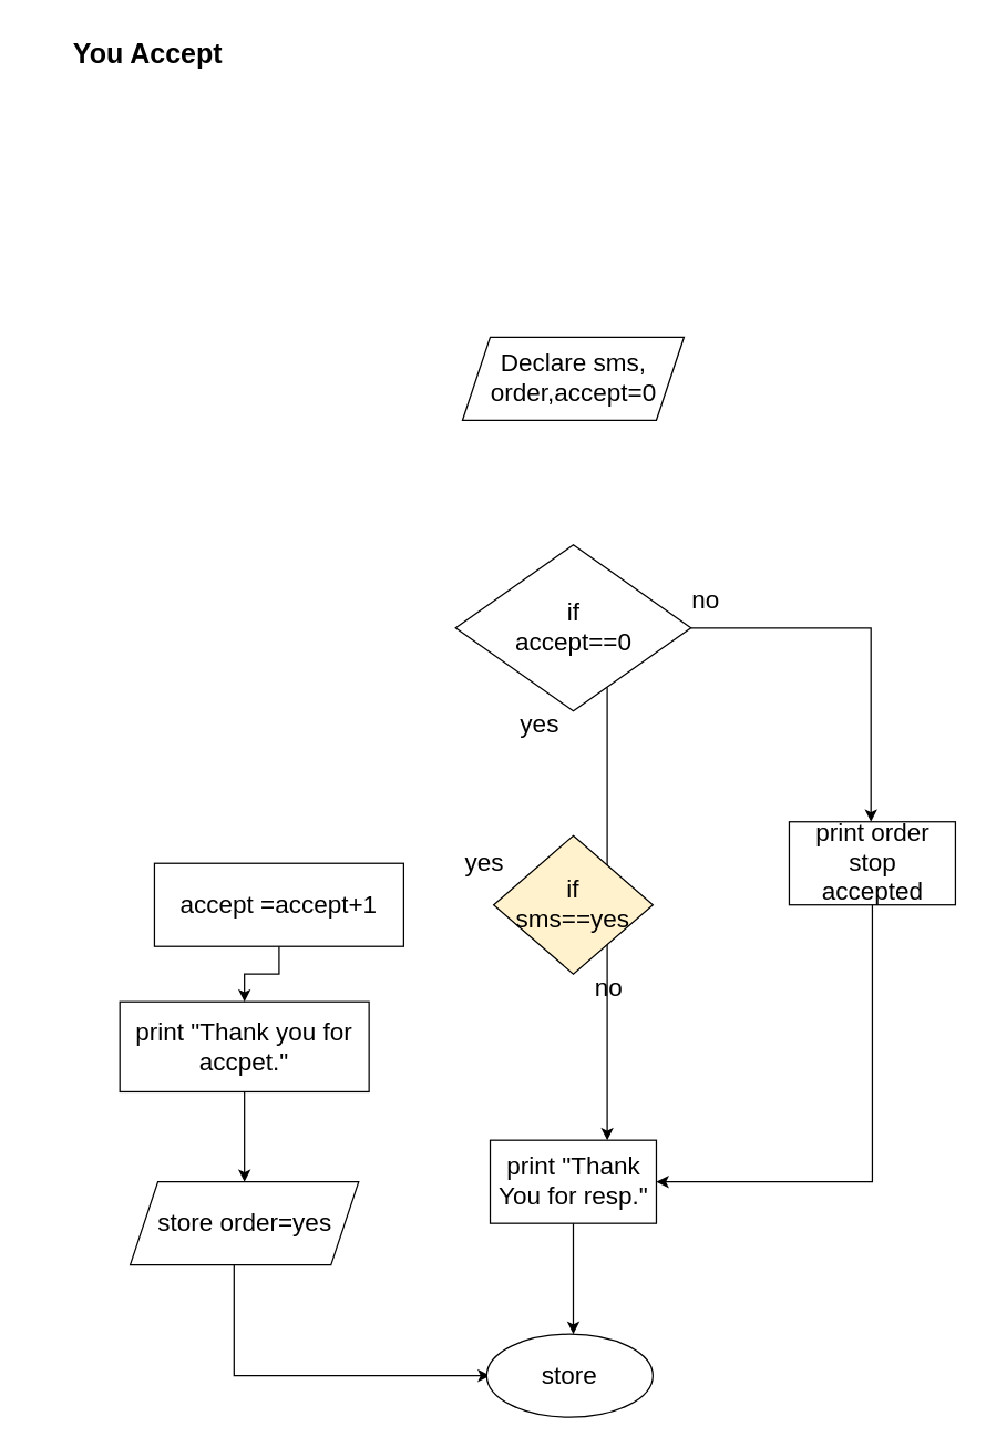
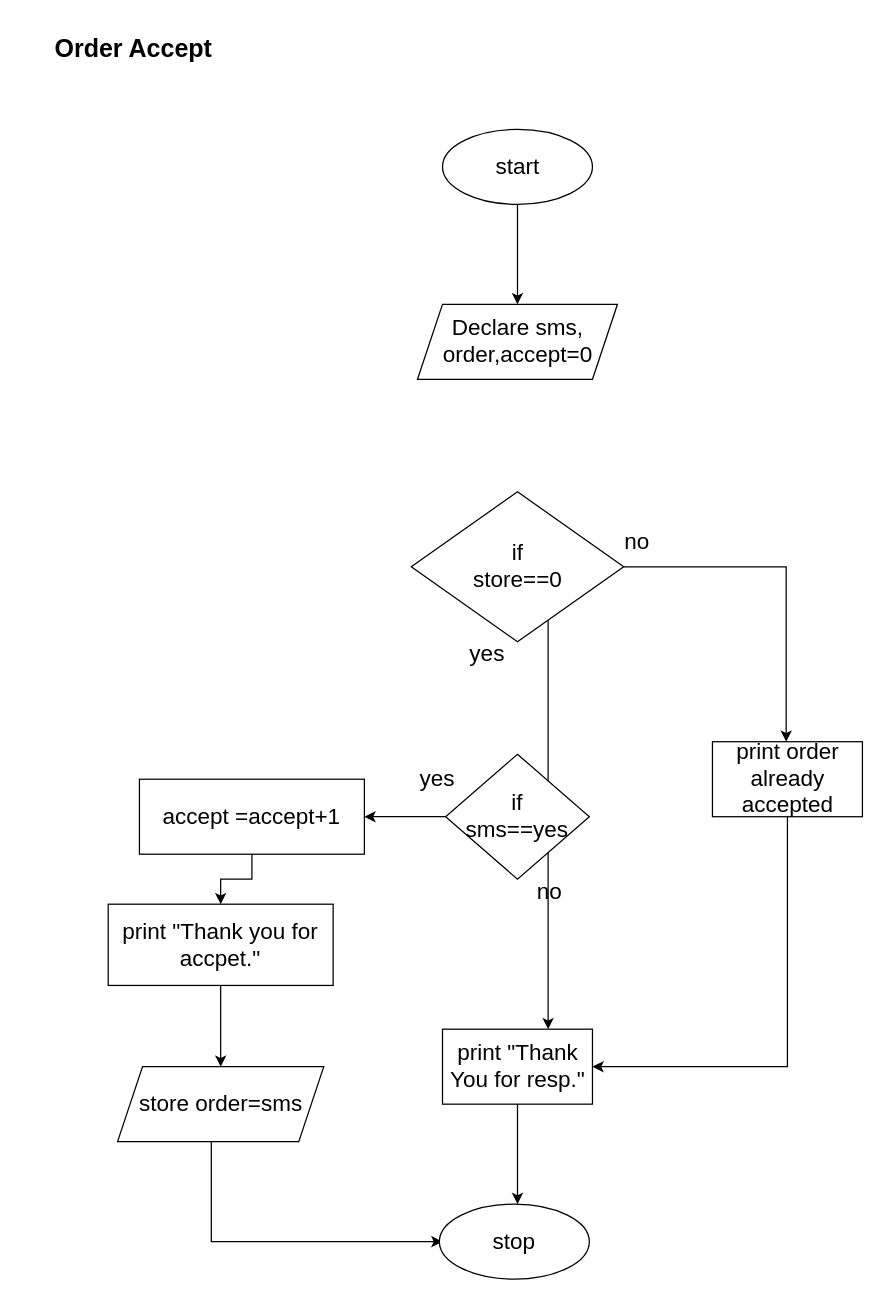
  <mxCell id="0" />
  <mxCell id="1" parent="0" />
+ <mxCell id="2" value="" style="edgeStyle=orthogonalEdgeStyle;rounded=0;orthogonalLoop=1;jettySize=auto;html=1;fontSize=18;align=center;" parent="1" source="3" target="4" edge="1"><mxGeometry relative="1" as="geometry" /></mxCell>
+ <mxCell id="3" value="start" style="ellipse;whiteSpace=wrap;html=1;fontSize=18;align=center;" parent="1" vertex="1"><mxGeometry x="353.5" y="103" width="120" height="60" as="geometry" /></mxCell>
  <mxCell id="4" value="Declare sms,&lt;br style=&quot;font-size: 18px;&quot;&gt;order,accept=0" style="shape=parallelogram;perimeter=parallelogramPerimeter;whiteSpace=wrap;html=1;fixedSize=1;fontSize=18;align=center;" parent="1" vertex="1"><mxGeometry x="333.5" y="243" width="160" height="60" as="geometry" /></mxCell>
  <mxCell id="5" value="" style="edgeStyle=orthogonalEdgeStyle;rounded=0;orthogonalLoop=1;jettySize=auto;html=1;fontSize=18;align=center;" parent="1" source="7" target="9" edge="1"><mxGeometry relative="1" as="geometry"><Array as="points"><mxPoint x="438" y="665" /><mxPoint x="438" y="665" /></Array></mxGeometry></mxCell>
  <mxCell id="6" style="edgeStyle=orthogonalEdgeStyle;rounded=0;orthogonalLoop=1;jettySize=auto;html=1;fontSize=18;align=center;" parent="1" source="7" edge="1"><mxGeometry relative="1" as="geometry"><mxPoint x="628.5" y="593" as="targetPoint" /><Array as="points"><mxPoint x="628.5" y="453" /></Array></mxGeometry></mxCell>
- <mxCell id="7" value="if &lt;br style=&quot;font-size: 18px;&quot;&gt;accept==0" style="rhombus;whiteSpace=wrap;html=1;fontSize=18;align=center;" parent="1" vertex="1"><mxGeometry x="328.5" y="393" width="170" height="120" as="geometry" /></mxCell>
+ <mxCell id="7" value="if &lt;br style=&quot;font-size: 18px;&quot;&gt;store==0" style="rhombus;whiteSpace=wrap;html=1;fontSize=18;align=center;" parent="1" vertex="1"><mxGeometry x="328.5" y="393" width="170" height="120" as="geometry" /></mxCell>
  <mxCell id="8" value="" style="edgeStyle=orthogonalEdgeStyle;rounded=0;orthogonalLoop=1;jettySize=auto;html=1;fontSize=18;align=center;" parent="1" source="9" edge="1"><mxGeometry relative="1" as="geometry"><mxPoint x="413.5" y="963" as="targetPoint" /></mxGeometry></mxCell>
  <mxCell id="9" value="print &quot;Thank You for resp.&quot;" style="whiteSpace=wrap;html=1;fontSize=18;align=center;" parent="1" vertex="1"><mxGeometry x="353.5" y="823" width="120" height="60" as="geometry" /></mxCell>
- <mxCell id="11" value="if &lt;br style=&quot;font-size: 18px;&quot;&gt;sms==yes" style="rhombus;whiteSpace=wrap;html=1;fontSize=18;align=center;fillColor=#fff2cc;" parent="1" vertex="1"><mxGeometry x="356" y="603" width="115" height="100" as="geometry" /></mxCell>
+ <mxCell id="10" value="" style="edgeStyle=orthogonalEdgeStyle;rounded=0;orthogonalLoop=1;jettySize=auto;html=1;entryX=1;entryY=0.5;entryDx=0;entryDy=0;fontSize=18;align=center;" parent="1" source="11" target="24" edge="1"><mxGeometry relative="1" as="geometry" /></mxCell>
+ <mxCell id="11" value="if &lt;br style=&quot;font-size: 18px;&quot;&gt;sms==yes" style="rhombus;whiteSpace=wrap;html=1;fontSize=18;align=center;" parent="1" vertex="1"><mxGeometry x="356" y="603" width="115" height="100" as="geometry" /></mxCell>
  <mxCell id="12" value="" style="edgeStyle=orthogonalEdgeStyle;rounded=0;orthogonalLoop=1;jettySize=auto;html=1;fontSize=18;align=center;" parent="1" source="13" target="15" edge="1"><mxGeometry relative="1" as="geometry" /></mxCell>
  <mxCell id="13" value="print &quot;Thank you for accpet.&quot;" style="whiteSpace=wrap;html=1;fontSize=18;align=center;" parent="1" vertex="1"><mxGeometry x="86" y="723" width="180" height="65" as="geometry" /></mxCell>
  <mxCell id="14" style="edgeStyle=orthogonalEdgeStyle;rounded=0;orthogonalLoop=1;jettySize=auto;html=1;entryX=0;entryY=0.5;entryDx=0;entryDy=0;fontSize=18;align=center;" parent="1" source="15" edge="1"><mxGeometry relative="1" as="geometry"><mxPoint x="353.5" y="993" as="targetPoint" /><Array as="points"><mxPoint x="168.5" y="993" /></Array></mxGeometry></mxCell>
- <mxCell id="15" value="store order=yes" style="shape=parallelogram;perimeter=parallelogramPerimeter;whiteSpace=wrap;html=1;fixedSize=1;fontSize=18;align=center;" parent="1" vertex="1"><mxGeometry x="93.5" y="853" width="165" height="60" as="geometry" /></mxCell>
+ <mxCell id="15" value="store order=sms" style="shape=parallelogram;perimeter=parallelogramPerimeter;whiteSpace=wrap;html=1;fixedSize=1;fontSize=18;align=center;" parent="1" vertex="1"><mxGeometry x="93.5" y="853" width="165" height="60" as="geometry" /></mxCell>
  <mxCell id="16" value="yes" style="text;html=1;align=center;verticalAlign=middle;resizable=0;points=[];autosize=1;strokeColor=none;fillColor=none;fontSize=18;" parent="1" vertex="1"><mxGeometry x="363.5" y="503" width="50" height="40" as="geometry" /></mxCell>
  <mxCell id="17" value="no" style="text;html=1;align=center;verticalAlign=middle;resizable=0;points=[];autosize=1;strokeColor=none;fillColor=none;fontSize=18;" parent="1" vertex="1"><mxGeometry x="488.5" y="413" width="40" height="40" as="geometry" /></mxCell>
  <mxCell id="18" value="yes" style="text;html=1;align=center;verticalAlign=middle;resizable=0;points=[];autosize=1;strokeColor=none;fillColor=none;fontSize=18;" parent="1" vertex="1"><mxGeometry x="323.5" y="603" width="50" height="40" as="geometry" /></mxCell>
  <mxCell id="19" value="no" style="text;html=1;align=center;verticalAlign=middle;resizable=0;points=[];autosize=1;strokeColor=none;fillColor=none;fontSize=18;" parent="1" vertex="1"><mxGeometry x="418.5" y="693" width="40" height="40" as="geometry" /></mxCell>
- <mxCell id="20" value="store" style="ellipse;whiteSpace=wrap;html=1;fontSize=18;align=center;" parent="1" vertex="1"><mxGeometry x="351" y="963" width="120" height="60" as="geometry" /></mxCell>
+ <mxCell id="20" value="stop" style="ellipse;whiteSpace=wrap;html=1;fontSize=18;align=center;" parent="1" vertex="1"><mxGeometry x="351" y="963" width="120" height="60" as="geometry" /></mxCell>
  <mxCell id="21" style="edgeStyle=orthogonalEdgeStyle;rounded=0;orthogonalLoop=1;jettySize=auto;html=1;entryX=1;entryY=0.5;entryDx=0;entryDy=0;fontSize=18;align=center;" parent="1" source="22" target="9" edge="1"><mxGeometry relative="1" as="geometry"><Array as="points"><mxPoint x="629.5" y="853" /></Array></mxGeometry></mxCell>
- <mxCell id="22" value="print order stop&lt;br style=&quot;font-size: 18px;&quot;&gt;accepted" style="whiteSpace=wrap;html=1;fontSize=18;align=center;" parent="1" vertex="1"><mxGeometry x="569.5" y="593" width="120" height="60" as="geometry" /></mxCell>
+ <mxCell id="22" value="print order already&lt;br style=&quot;font-size: 18px;&quot;&gt;accepted" style="whiteSpace=wrap;html=1;fontSize=18;align=center;" parent="1" vertex="1"><mxGeometry x="569.5" y="593" width="120" height="60" as="geometry" /></mxCell>
  <mxCell id="23" style="edgeStyle=orthogonalEdgeStyle;rounded=0;orthogonalLoop=1;jettySize=auto;html=1;entryX=0.5;entryY=0;entryDx=0;entryDy=0;fontSize=18;align=center;" parent="1" source="24" target="13" edge="1"><mxGeometry relative="1" as="geometry" /></mxCell>
  <mxCell id="24" value="accept =accept+1" style="whiteSpace=wrap;html=1;fontSize=18;align=center;" parent="1" vertex="1"><mxGeometry x="111" y="623" width="180" height="60" as="geometry" /></mxCell>
- <mxCell id="25" value="&lt;font size=&quot;1&quot; style=&quot;&quot;&gt;&lt;b style=&quot;font-size: 20px;&quot;&gt;You Accept&lt;/b&gt;&lt;/font&gt;" style="text;html=1;align=center;verticalAlign=middle;resizable=0;points=[];autosize=1;strokeColor=none;fillColor=none;fontSize=18;" parent="1" vertex="1"><mxGeometry x="20" y="20" width="171" height="38" as="geometry" /></mxCell>
+ <mxCell id="25" value="&lt;font size=&quot;1&quot; style=&quot;&quot;&gt;&lt;b style=&quot;font-size: 20px;&quot;&gt;Order Accept&lt;/b&gt;&lt;/font&gt;" style="text;html=1;align=center;verticalAlign=middle;resizable=0;points=[];autosize=1;strokeColor=none;fillColor=none;fontSize=18;" parent="1" vertex="1"><mxGeometry x="20" y="20" width="171" height="38" as="geometry" /></mxCell>
